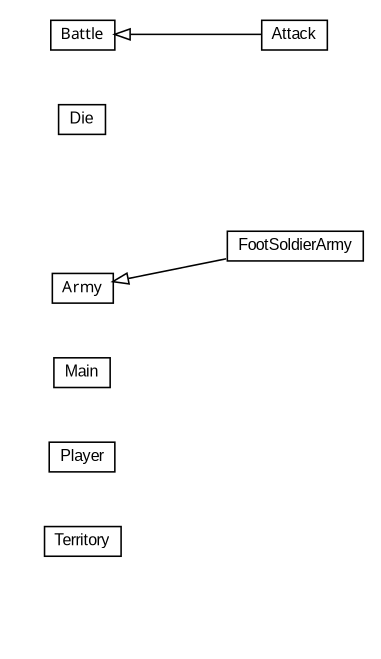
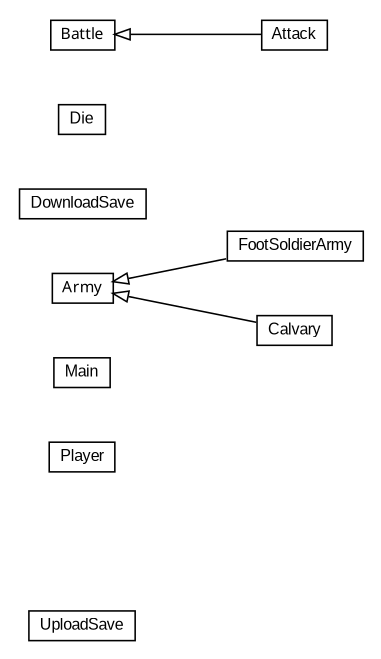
  digraph {
    nodesep=0.25
    rankdir=LR
    ranksep=0.5
    node [fontcolor=black fontname=arial fontsize=10.0 shape=plaintext]
    edge [arrowtail=empty dir=back fontname=arial fontsize=10 headport=p labelfontname=arial labelfontsize=10 tailport=p]
-   n2 [label=<<table title="RiskGame.Territory" border="0" cellborder="1" cellspacing="0" cellpadding="2" port="p" href="./Territory.html"> 		<tr><td><table border="0" cellspacing="0" cellpadding="1"> <tr><td align="center" balign="center"> Territory </td></tr> 		</table></td></tr> 		</table>>]
+   n1 [label=<<table title="RiskGame.UploadSave" border="0" cellborder="1" cellspacing="0" cellpadding="2" port="p" href="./UploadSave.html"> 		<tr><td><table border="0" cellspacing="0" cellpadding="1"> <tr><td align="center" balign="center"> UploadSave </td></tr> 		</table></td></tr> 		</table>>]
    n3 [label=<<table title="RiskGame.Player" border="0" cellborder="1" cellspacing="0" cellpadding="2" port="p" href="./Player.html"> 		<tr><td><table border="0" cellspacing="0" cellpadding="1"> <tr><td align="center" balign="center"> Player </td></tr> 		</table></td></tr> 		</table>>]
    n4 [label=<<table title="RiskGame.Main" border="0" cellborder="1" cellspacing="0" cellpadding="2" port="p" href="./Main.html"> 		<tr><td><table border="0" cellspacing="0" cellpadding="1"> <tr><td align="center" balign="center"> Main </td></tr> 		</table></td></tr> 		</table>>]
    n5 [label=<<table title="RiskGame.FootSoldierArmy" border="0" cellborder="1" cellspacing="0" cellpadding="2" port="p" href="./FootSoldierArmy.html"> 		<tr><td><table border="0" cellspacing="0" cellpadding="1"> <tr><td align="center" balign="center"> FootSoldierArmy </td></tr> 		</table></td></tr> 		</table>>]
+   n6 [label=<<table title="RiskGame.DownloadSave" border="0" cellborder="1" cellspacing="0" cellpadding="2" port="p" href="./DownloadSave.html"> 		<tr><td><table border="0" cellspacing="0" cellpadding="1"> <tr><td align="center" balign="center"> DownloadSave </td></tr> 		</table></td></tr> 		</table>>]
    n7 [label=<<table title="RiskGame.Die" border="0" cellborder="1" cellspacing="0" cellpadding="2" port="p" href="./Die.html"> 		<tr><td><table border="0" cellspacing="0" cellpadding="1"> <tr><td align="center" balign="center"> Die </td></tr> 		</table></td></tr> 		</table>>]
+   n8 [label=<<table title="RiskGame.Calvary" border="0" cellborder="1" cellspacing="0" cellpadding="2" port="p" href="./Calvary.html"> 		<tr><td><table border="0" cellspacing="0" cellpadding="1"> <tr><td align="center" balign="center"> Calvary </td></tr> 		</table></td></tr> 		</table>>]
    n9 [label=<<table title="RiskGame.Battle" border="0" cellborder="1" cellspacing="0" cellpadding="2" port="p" href="./Battle.html"> 		<tr><td><table border="0" cellspacing="0" cellpadding="1"> <tr><td align="center" balign="center"><font face="ariali"> Battle </font></td></tr> 		</table></td></tr> 		</table>>]
    n10 [label=<<table title="RiskGame.Attack" border="0" cellborder="1" cellspacing="0" cellpadding="2" port="p" href="./Attack.html"> 		<tr><td><table border="0" cellspacing="0" cellpadding="1"> <tr><td align="center" balign="center"> Attack </td></tr> 		</table></td></tr> 		</table>>]
    n11 [label=<<table title="RiskGame.Army" border="0" cellborder="1" cellspacing="0" cellpadding="2" port="p" href="./Army.html"> 		<tr><td><table border="0" cellspacing="0" cellpadding="1"> <tr><td align="center" balign="center"><font face="ariali"> Army </font></td></tr> 		</table></td></tr> 		</table>>]
    n9 -> n10
    n11 -> n5
+   n11 -> n8
  }
